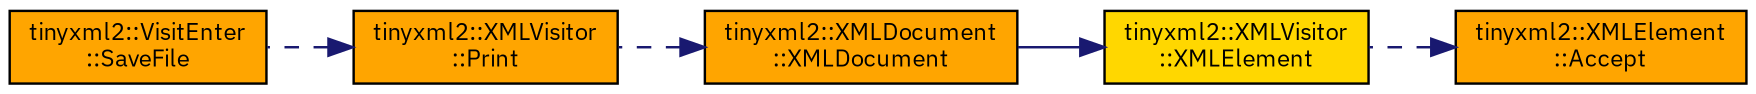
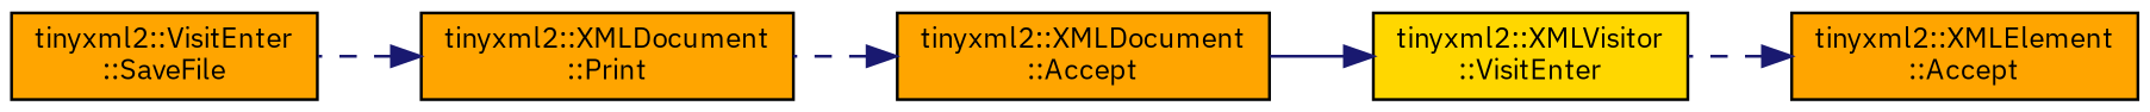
  digraph {
    fontname="IBM Plex Sans"
    rankdir=RL
    node [color=black fillcolor=orange fontname="IBM Plex Sans" fontsize=10 shape=record style=filled]
    edge [color=midnightblue dir=back fontname="IBM Plex Sans" fontsize=10 labelfontname=Helvetica labelfontsize=10 style=dashed]
-   n1 [fillcolor=gold fontcolor=black height=0.2 label="tinyxml2::XMLVisitor\l::XMLElement" width=0.4]
-   n2 [height=0.2 label="tinyxml2::XMLDocument\l::XMLDocument" width=0.4]
+   n1 [fillcolor=gold fontcolor=black height=0.2 label="tinyxml2::XMLVisitor\l::VisitEnter" width=0.4]
+   n2 [height=0.2 label="tinyxml2::XMLDocument\l::Accept" width=0.4]
    n3 [height=0.2 label="tinyxml2::XMLElement\l::Accept" width=0.4]
-   n4 [height=0.2 label="tinyxml2::XMLVisitor\l::Print" width=0.4]
+   n4 [height=0.2 label="tinyxml2::XMLDocument\l::Print" width=0.4]
    n5 [height=0.2 label="tinyxml2::VisitEnter\l::SaveFile" width=0.4]
    n1 -> n2 [style=solid]
    n2 -> n4
    n3 -> n1
    n4 -> n5
  }
